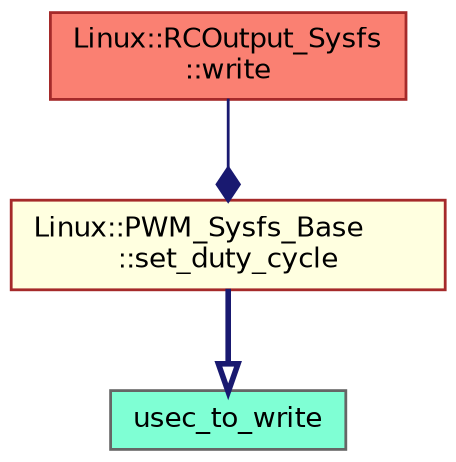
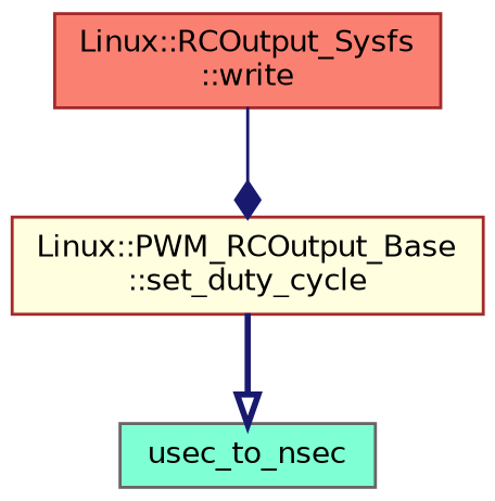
  digraph {
    rankdir=TB
    node [color=brown fontname=Helvetica fontsize=10 shape=record style=filled]
    edge [color=midnightblue fontname=Helvetica fontsize=10 labelfontname=Helvetica labelfontsize=10]
    n1 [fillcolor=salmon fontcolor=black height=0.2 label="Linux::RCOutput_Sysfs\l::write" width=0.4]
-   n2 [fillcolor=lightyellow height=0.2 label="Linux::PWM_Sysfs_Base\l::set_duty_cycle" width=0.4]
-   n3 [color=gray40 fillcolor=aquamarine height=0.2 label=usec_to_write width=0.4]
+   n2 [fillcolor=lightyellow height=0.2 label="Linux::PWM_RCOutput_Base\l::set_duty_cycle" width=0.4]
+   n3 [color=gray40 fillcolor=aquamarine height=0.2 label=usec_to_nsec width=0.4]
    n1 -> n2 [arrowhead=diamond style=solid]
    n2 -> n3 [arrowhead=onormal style=bold]
  }
